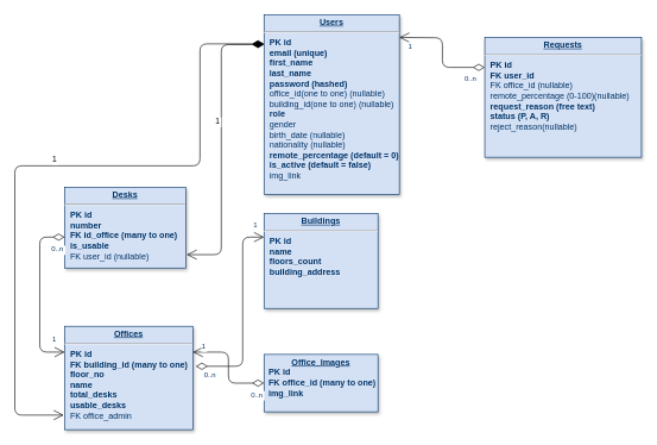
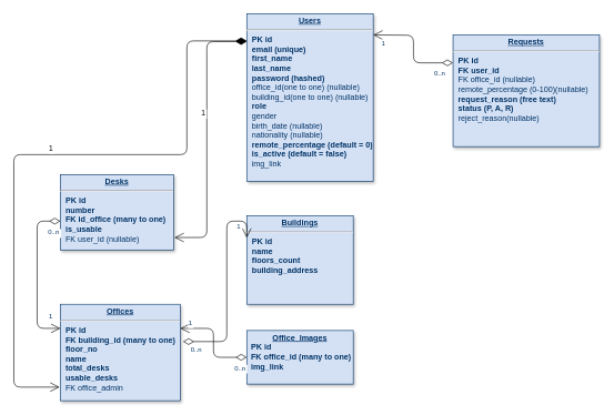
  <mxCell id="0" />
  <mxCell id="1" parent="0" />
- <mxCell id="2" value="&lt;p style=&quot;margin: 0px ; margin-top: 4px ; text-align: center ; text-decoration: underline&quot;&gt;&lt;b&gt;Buildings&lt;/b&gt;&lt;/p&gt;&lt;hr&gt;&lt;p style=&quot;margin: 0px ; margin-left: 8px&quot;&gt;&lt;b&gt;PK id&lt;/b&gt;&lt;/p&gt;&lt;p style=&quot;margin: 0px ; margin-left: 8px&quot;&gt;&lt;b&gt;name&lt;/b&gt;&lt;/p&gt;&lt;p style=&quot;margin: 0px ; margin-left: 8px&quot;&gt;&lt;b&gt;floors_count&lt;/b&gt;&lt;/p&gt;&lt;p style=&quot;margin: 0px ; margin-left: 8px&quot;&gt;&lt;b&gt;building_address&lt;/b&gt;&lt;/p&gt;&lt;p style=&quot;margin: 0px ; margin-left: 8px&quot;&gt;&lt;br&gt;&lt;/p&gt;" style="verticalAlign=top;align=left;overflow=fill;fontSize=12;fontFamily=Helvetica;html=1;strokeColor=#003366;shadow=1;fillColor=#D4E1F5;fontColor=#003366" parent="1" vertex="1"><mxGeometry x="370" y="298.68" width="160" height="133.32" as="geometry" /></mxCell>
+ <mxCell id="2" value="&lt;p style=&quot;margin: 0px ; margin-top: 4px ; text-align: center ; text-decoration: underline&quot;&gt;&lt;b&gt;Buildings&lt;/b&gt;&lt;/p&gt;&lt;hr&gt;&lt;p style=&quot;margin: 0px ; margin-left: 8px&quot;&gt;&lt;b&gt;PK id&lt;/b&gt;&lt;/p&gt;&lt;p style=&quot;margin: 0px ; margin-left: 8px&quot;&gt;&lt;b&gt;name&lt;/b&gt;&lt;/p&gt;&lt;p style=&quot;margin: 0px ; margin-left: 8px&quot;&gt;&lt;b&gt;floors_count&lt;/b&gt;&lt;/p&gt;&lt;p style=&quot;margin: 0px ; margin-left: 8px&quot;&gt;&lt;b&gt;building_address&lt;/b&gt;&lt;/p&gt;&lt;p style=&quot;margin: 0px ; margin-left: 8px&quot;&gt;&lt;br&gt;&lt;/p&gt;" style="verticalAlign=top;align=left;overflow=fill;fontSize=12;fontFamily=Helvetica;html=1;strokeColor=#003366;shadow=1;fillColor=#D4E1F5;fontColor=#003366" parent="1" vertex="1"><mxGeometry x="370" y="323.68" width="160" height="133.32" as="geometry" /></mxCell>
  <mxCell id="3" value="&lt;p style=&quot;margin: 0px ; margin-top: 4px ; text-align: center ; text-decoration: underline&quot;&gt;&lt;b&gt;Offices&lt;/b&gt;&lt;/p&gt;&lt;hr&gt;&lt;p style=&quot;margin: 0px ; margin-left: 8px&quot;&gt;&lt;b&gt;PK id&lt;/b&gt;&lt;/p&gt;&lt;p style=&quot;margin: 0px ; margin-left: 8px&quot;&gt;&lt;b&gt;FK building_id (many to one)&lt;/b&gt;&lt;/p&gt;&lt;p style=&quot;margin: 0px ; margin-left: 8px&quot;&gt;&lt;b&gt;floor_no&lt;/b&gt;&lt;/p&gt;&lt;p style=&quot;margin: 0px ; margin-left: 8px&quot;&gt;&lt;b&gt;name&lt;/b&gt;&lt;/p&gt;&lt;p style=&quot;margin: 0px ; margin-left: 8px&quot;&gt;&lt;b&gt;total_desks&lt;/b&gt;&lt;/p&gt;&lt;p style=&quot;margin: 0px ; margin-left: 8px&quot;&gt;&lt;b&gt;usable_desks&lt;/b&gt;&lt;/p&gt;&lt;p style=&quot;margin: 0px ; margin-left: 8px&quot;&gt;FK office_admin&lt;/p&gt;&lt;p style=&quot;margin: 0px ; margin-left: 8px&quot;&gt;&lt;br&gt;&lt;/p&gt;" style="verticalAlign=top;align=left;overflow=fill;fontSize=12;fontFamily=Helvetica;html=1;strokeColor=#003366;shadow=1;fillColor=#D4E1F5;fontColor=#003366" parent="1" vertex="1"><mxGeometry x="90" y="457" width="180" height="145" as="geometry" /></mxCell>
  <mxCell id="4" value="&lt;p style=&quot;margin: 0px ; margin-top: 4px ; text-align: center ; text-decoration: underline&quot;&gt;&lt;b&gt;Desks&lt;/b&gt;&lt;/p&gt;&lt;hr&gt;&lt;p style=&quot;margin: 0px ; margin-left: 8px&quot;&gt;&lt;b&gt;PK id&lt;/b&gt;&lt;/p&gt;&lt;p style=&quot;margin: 0px ; margin-left: 8px&quot;&gt;&lt;b&gt;number&lt;/b&gt;&lt;/p&gt;&lt;p style=&quot;margin: 0px ; margin-left: 8px&quot;&gt;&lt;b&gt;FK id_office (many to one)&lt;/b&gt;&lt;/p&gt;&lt;p style=&quot;margin: 0px ; margin-left: 8px&quot;&gt;&lt;b&gt;is_usable&lt;/b&gt;&lt;/p&gt;&lt;p style=&quot;margin: 0px ; margin-left: 8px&quot;&gt;FK user_id (nullable)&lt;/p&gt;" style="verticalAlign=top;align=left;overflow=fill;fontSize=12;fontFamily=Helvetica;html=1;strokeColor=#003366;shadow=1;fillColor=#D4E1F5;fontColor=#003366" parent="1" vertex="1"><mxGeometry x="90" y="262" width="170" height="113.32" as="geometry" /></mxCell>
  <mxCell id="5" value="&lt;p style=&quot;margin: 0px ; margin-top: 4px ; text-align: center ; text-decoration: underline&quot;&gt;&lt;b&gt;Users&lt;/b&gt;&lt;/p&gt;&lt;hr&gt;&lt;p style=&quot;margin: 0px ; margin-left: 8px&quot;&gt;&lt;b&gt;PK id&lt;/b&gt;&lt;/p&gt;&lt;p style=&quot;margin: 0px ; margin-left: 8px&quot;&gt;&lt;b&gt;email (unique)&lt;/b&gt;&lt;span&gt;&lt;br&gt;&lt;/span&gt;&lt;/p&gt;&lt;p style=&quot;margin: 0px ; margin-left: 8px&quot;&gt;&lt;b&gt;&lt;span&gt;first_name&lt;/span&gt;&lt;br&gt;&lt;/b&gt;&lt;/p&gt;&lt;p style=&quot;margin: 0px ; margin-left: 8px&quot;&gt;&lt;b&gt;last_name&lt;/b&gt;&lt;/p&gt;&lt;p style=&quot;margin: 0px ; margin-left: 8px&quot;&gt;&lt;b&gt;password (hashed)&lt;/b&gt;&lt;/p&gt;&lt;p style=&quot;margin: 0px ; margin-left: 8px&quot;&gt;office_id(one to one) (nullable)&lt;/p&gt;&lt;p style=&quot;margin: 0px ; margin-left: 8px&quot;&gt;building_id(one to one) (nullable)&lt;/p&gt;&lt;p style=&quot;margin: 0px ; margin-left: 8px&quot;&gt;&lt;b&gt;role&lt;/b&gt;&lt;/p&gt;&lt;p style=&quot;margin: 0px ; margin-left: 8px&quot;&gt;gender&lt;/p&gt;&lt;p style=&quot;margin: 0px ; margin-left: 8px&quot;&gt;birth_date (nullable)&lt;/p&gt;&lt;p style=&quot;margin: 0px ; margin-left: 8px&quot;&gt;nationality (nullable)&lt;/p&gt;&lt;p style=&quot;margin: 0px ; margin-left: 8px&quot;&gt;&lt;b&gt;remote_percentage (default = 0)&lt;/b&gt;&lt;/p&gt;&lt;p style=&quot;margin: 0px ; margin-left: 8px&quot;&gt;&lt;b&gt;is_active (default = false)&lt;/b&gt;&lt;/p&gt;&lt;p style=&quot;margin: 0px ; margin-left: 8px&quot;&gt;img_link&lt;/p&gt;&lt;p style=&quot;margin: 0px ; margin-left: 8px&quot;&gt;&lt;br&gt;&lt;/p&gt;" style="verticalAlign=top;align=left;overflow=fill;fontSize=12;fontFamily=Helvetica;html=1;strokeColor=#003366;shadow=1;fillColor=#D4E1F5;fontColor=#003366" parent="1" vertex="1"><mxGeometry x="370" y="20.32" width="190" height="251.68" as="geometry" /></mxCell>
  <mxCell id="6" value="&lt;p style=&quot;margin: 0px ; margin-top: 4px ; text-align: center ; text-decoration: underline&quot;&gt;&lt;b&gt;Office_Images&lt;/b&gt;&lt;/p&gt;&amp;nbsp;&lt;b&gt; PK id&lt;br&gt;&amp;nbsp; FK office_id (many to one)&lt;br&gt;&amp;nbsp; img_link&lt;/b&gt;" style="verticalAlign=top;align=left;overflow=fill;fontSize=12;fontFamily=Helvetica;html=1;strokeColor=#003366;shadow=1;fillColor=#D4E1F5;fontColor=#003366" parent="1" vertex="1"><mxGeometry x="370" y="496.5" width="160" height="80.5" as="geometry" /></mxCell>
  <mxCell id="7" value="" style="endArrow=open;endSize=12;startArrow=diamondThin;startSize=14;startFill=0;edgeStyle=orthogonalEdgeStyle;exitX=0;exitY=0.25;exitDx=0;exitDy=0;" parent="1" source="21" edge="1"><mxGeometry as="geometry"><mxPoint x="779.83" y="122.39" as="sourcePoint" /><mxPoint x="560" y="52" as="targetPoint" /></mxGeometry></mxCell>
  <mxCell id="8" value="0..n" style="resizable=0;align=left;verticalAlign=top;labelBackgroundColor=#ffffff;fontSize=10;strokeColor=#003366;shadow=1;fillColor=#D4E1F5;fontColor=#003366" parent="7" connectable="0" vertex="1"><mxGeometry x="-1" relative="1" as="geometry"><mxPoint x="-30" y="4" as="offset" /></mxGeometry></mxCell>
  <mxCell id="9" value="1" style="resizable=0;align=right;verticalAlign=top;labelBackgroundColor=#ffffff;fontSize=10;strokeColor=#003366;shadow=1;fillColor=#D4E1F5;fontColor=#003366" parent="7" connectable="0" vertex="1"><mxGeometry x="1" relative="1" as="geometry"><mxPoint x="20.0" y="1.895e-13" as="offset" /></mxGeometry></mxCell>
  <mxCell id="10" value="" style="endArrow=open;endSize=12;startArrow=diamondThin;startSize=14;startFill=0;edgeStyle=orthogonalEdgeStyle;exitX=0;exitY=0.5;exitDx=0;exitDy=0;entryX=1;entryY=0.25;entryDx=0;entryDy=0;" parent="1" source="6" target="3" edge="1"><mxGeometry as="geometry"><mxPoint x="380" y="432" as="sourcePoint" /><mxPoint x="380" y="462" as="targetPoint" /></mxGeometry></mxCell>
  <mxCell id="11" value="0..n" style="resizable=0;align=left;verticalAlign=top;labelBackgroundColor=#ffffff;fontSize=10;strokeColor=#003366;shadow=1;fillColor=#D4E1F5;fontColor=#003366" parent="10" connectable="0" vertex="1"><mxGeometry x="-1" relative="1" as="geometry"><mxPoint x="-20" y="4" as="offset" /></mxGeometry></mxCell>
  <mxCell id="12" value="1" style="resizable=0;align=right;verticalAlign=top;labelBackgroundColor=#ffffff;fontSize=10;strokeColor=#003366;shadow=1;fillColor=#D4E1F5;fontColor=#003366" parent="10" connectable="0" vertex="1"><mxGeometry x="1" relative="1" as="geometry"><mxPoint x="20" y="-21" as="offset" /></mxGeometry></mxCell>
  <mxCell id="13" value="" style="endArrow=open;endSize=12;startArrow=diamondThin;startSize=14;startFill=0;edgeStyle=elbowEdgeStyle;entryX=0;entryY=0.25;entryDx=0;entryDy=0;" parent="1" target="3" edge="1"><mxGeometry x="-560" y="-130" as="geometry"><mxPoint x="90" y="332" as="sourcePoint" /><mxPoint x="20" y="502" as="targetPoint" /><Array as="points"><mxPoint x="55" y="492" /></Array></mxGeometry></mxCell>
  <mxCell id="14" value="0..n" style="resizable=0;align=left;verticalAlign=top;labelBackgroundColor=#ffffff;fontSize=10;strokeColor=#003366;shadow=1;fillColor=#D4E1F5;fontColor=#003366" parent="13" connectable="0" vertex="1"><mxGeometry x="-1" relative="1" as="geometry"><mxPoint x="-20" y="4" as="offset" /></mxGeometry></mxCell>
  <mxCell id="15" value="1" style="resizable=0;align=right;verticalAlign=top;labelBackgroundColor=#ffffff;fontSize=10;strokeColor=#003366;shadow=1;fillColor=#D4E1F5;fontColor=#003366" parent="13" connectable="0" vertex="1"><mxGeometry x="1" relative="1" as="geometry"><mxPoint x="-10" y="-30" as="offset" /></mxGeometry></mxCell>
  <mxCell id="16" value="1" style="endArrow=open;endSize=12;startArrow=diamondThin;startSize=14;startFill=1;edgeStyle=orthogonalEdgeStyle;align=left;verticalAlign=bottom;entryX=1.008;entryY=0.835;entryDx=0;entryDy=0;entryPerimeter=0;" parent="1" target="4" edge="1"><mxGeometry x="-0.12" y="-10" relative="1" as="geometry"><mxPoint x="370" y="62" as="sourcePoint" /><mxPoint x="270" y="362" as="targetPoint" /><mxPoint as="offset" /><Array as="points"><mxPoint x="310" y="62" /><mxPoint x="310" y="357" /></Array></mxGeometry></mxCell>
  <mxCell id="17" value="" style="endArrow=open;endSize=12;startArrow=diamondThin;startSize=14;startFill=0;edgeStyle=orthogonalEdgeStyle;entryX=0;entryY=0.25;entryDx=0;entryDy=0;exitX=1.023;exitY=0.387;exitDx=0;exitDy=0;exitPerimeter=0;" parent="1" source="3" target="2" edge="1"><mxGeometry as="geometry"><mxPoint x="300" y="517" as="sourcePoint" /><mxPoint x="350" y="342" as="targetPoint" /><Array as="points"><mxPoint x="340" y="513" /><mxPoint x="340" y="332" /></Array></mxGeometry></mxCell>
  <mxCell id="18" value="0..n" style="resizable=0;align=left;verticalAlign=top;labelBackgroundColor=#ffffff;fontSize=10;strokeColor=#003366;shadow=1;fillColor=#D4E1F5;fontColor=#003366" parent="17" connectable="0" vertex="1"><mxGeometry x="-1" relative="1" as="geometry"><mxPoint x="10" as="offset" /></mxGeometry></mxCell>
  <mxCell id="19" value="1" style="resizable=0;align=right;verticalAlign=top;labelBackgroundColor=#ffffff;fontSize=10;strokeColor=#003366;shadow=1;fillColor=#D4E1F5;fontColor=#003366" parent="17" connectable="0" vertex="1"><mxGeometry x="1" relative="1" as="geometry"><mxPoint x="-8" y="-30" as="offset" /></mxGeometry></mxCell>
  <mxCell id="20" value="1" style="endArrow=open;endSize=12;startArrow=diamondThin;startSize=14;startFill=1;edgeStyle=orthogonalEdgeStyle;align=left;verticalAlign=bottom;entryX=-0.007;entryY=0.859;entryDx=0;entryDy=0;entryPerimeter=0;" parent="1" target="3" edge="1"><mxGeometry relative="1" as="geometry"><mxPoint x="370" y="61" as="sourcePoint" /><mxPoint x="80" y="582" as="targetPoint" /><Array as="points"><mxPoint x="280" y="61" /><mxPoint x="280" y="232" /><mxPoint x="20" y="232" /><mxPoint x="20" y="582" /></Array></mxGeometry></mxCell>
  <mxCell id="21" value="&lt;p style=&quot;margin: 0px ; margin-top: 4px ; text-align: center ; text-decoration: underline&quot;&gt;&lt;b&gt;Requests&lt;/b&gt;&lt;/p&gt;&lt;hr&gt;&lt;p style=&quot;margin: 0px 0px 0px 8px&quot;&gt;&lt;b&gt;PK id&lt;/b&gt;&lt;br&gt;&lt;b&gt;FK user_id&lt;/b&gt;&lt;/p&gt;&lt;p style=&quot;margin: 0px 0px 0px 8px&quot;&gt;FK office_id (nullable)&lt;/p&gt;&lt;p style=&quot;margin: 0px ; margin-left: 8px&quot;&gt;remote_percentage (0-100)(nullable)&lt;/p&gt;&lt;p style=&quot;margin: 0px ; margin-left: 8px&quot;&gt;&lt;b&gt;request_reason (free text)&lt;/b&gt;&lt;/p&gt;&lt;p style=&quot;margin: 0px ; margin-left: 8px&quot;&gt;&lt;b&gt;status (P, A, R)&lt;/b&gt;&lt;/p&gt;&lt;p style=&quot;margin: 0px ; margin-left: 8px&quot;&gt;reject_reason(nullable)&lt;/p&gt;" style="verticalAlign=top;align=left;overflow=fill;fontSize=12;fontFamily=Helvetica;html=1;strokeColor=#003366;shadow=1;fillColor=#D4E1F5;fontColor=#003366" parent="1" vertex="1"><mxGeometry x="680" y="52" width="220" height="168" as="geometry" /></mxCell>
